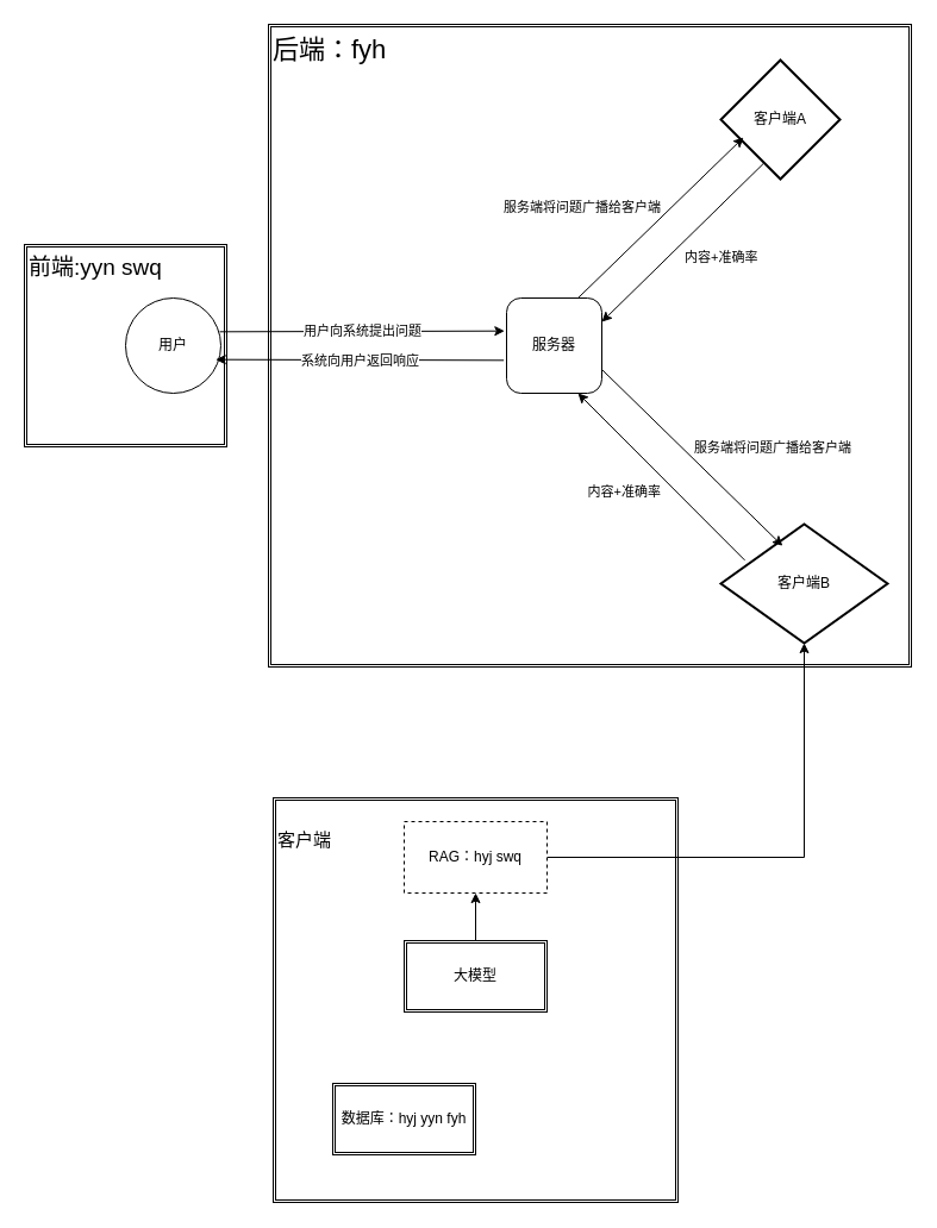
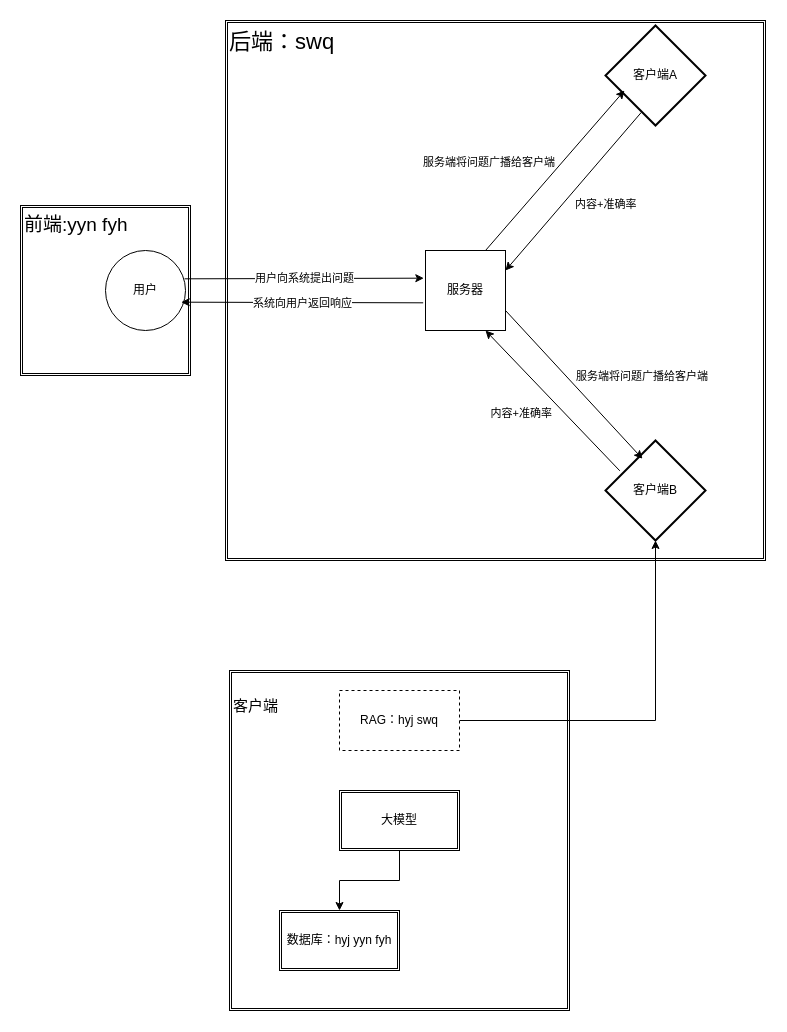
  <mxCell id="0" />
  <mxCell id="1" parent="0" />
  <mxCell id="2" value="&lt;br&gt;&lt;div&gt;客户端&lt;/div&gt;&lt;div&gt;&lt;br&gt;&lt;/div&gt;" style="shape=ext;double=1;whiteSpace=wrap;html=1;aspect=fixed;align=left;verticalAlign=top;fontSize=15;" vertex="1" parent="1"><mxGeometry x="229" y="670" width="340" height="340" as="geometry" /></mxCell>
- <mxCell id="3" value="后端：fyh" style="shape=ext;double=1;whiteSpace=wrap;html=1;aspect=fixed;align=left;verticalAlign=top;fontSize=22;" vertex="1" parent="1"><mxGeometry x="225" y="20" width="540" height="540" as="geometry" /></mxCell>
- <mxCell id="4" value="前端:yyn swq" style="shape=ext;double=1;whiteSpace=wrap;html=1;aspect=fixed;align=left;verticalAlign=top;fontSize=19;" vertex="1" parent="1"><mxGeometry x="20" y="205" width="170" height="170" as="geometry" /></mxCell>
+ <mxCell id="3" value="后端：swq" style="shape=ext;double=1;whiteSpace=wrap;html=1;aspect=fixed;align=left;verticalAlign=top;fontSize=22;" vertex="1" parent="1"><mxGeometry x="225" y="20" width="540" height="540" as="geometry" /></mxCell>
+ <mxCell id="4" value="前端:yyn fyh" style="shape=ext;double=1;whiteSpace=wrap;html=1;aspect=fixed;align=left;verticalAlign=top;fontSize=19;" vertex="1" parent="1"><mxGeometry x="20" y="205" width="170" height="170" as="geometry" /></mxCell>
  <mxCell id="5" value="用户" style="ellipse;whiteSpace=wrap;html=1;aspect=fixed;" vertex="1" parent="1"><mxGeometry x="105" y="250" width="80" height="80" as="geometry" /></mxCell>
  <mxCell id="6" value="用户向系统提出问题" style="endArrow=classic;html=1;rounded=0;exitX=0.988;exitY=0.354;exitDx=0;exitDy=0;exitPerimeter=0;entryX=-0.021;entryY=0.346;entryDx=0;entryDy=0;entryPerimeter=0;" edge="1" parent="1" source="5" target="9"><mxGeometry relative="1" as="geometry"><mxPoint x="345" y="410" as="sourcePoint" /><mxPoint x="428.68" y="281.68" as="targetPoint" /></mxGeometry></mxCell>
  <mxCell id="7" value="" style="endArrow=classic;html=1;rounded=0;exitX=-0.029;exitY=0.654;exitDx=0;exitDy=0;entryX=0.946;entryY=0.646;entryDx=0;entryDy=0;entryPerimeter=0;exitPerimeter=0;" edge="1" parent="1" source="9" target="5"><mxGeometry relative="1" as="geometry"><mxPoint x="427" y="306" as="sourcePoint" /><mxPoint x="145" y="420" as="targetPoint" /></mxGeometry></mxCell>
  <mxCell id="8" value="系统向用户返回响应" style="edgeLabel;resizable=0;html=1;;align=center;verticalAlign=middle;" connectable="0" vertex="1" parent="7"><mxGeometry relative="1" as="geometry" /></mxCell>
- <mxCell id="9" value="服务器" style="whiteSpace=wrap;html=1;aspect=fixed;rounded=1;" vertex="1" parent="1"><mxGeometry x="425" y="250" width="80" height="80" as="geometry" /></mxCell>
- <mxCell id="10" value="客户端A" style="strokeWidth=2;html=1;shape=mxgraph.flowchart.decision;whiteSpace=wrap;" vertex="1" parent="1"><mxGeometry x="605" y="50" width="100" height="100" as="geometry" /></mxCell>
+ <mxCell id="9" value="服务器" style="whiteSpace=wrap;html=1;aspect=fixed;" vertex="1" parent="1"><mxGeometry x="425" y="250" width="80" height="80" as="geometry" /></mxCell>
+ <mxCell id="10" value="客户端A" style="strokeWidth=2;html=1;shape=mxgraph.flowchart.decision;whiteSpace=wrap;" vertex="1" parent="1"><mxGeometry x="605" y="25" width="100" height="100" as="geometry" /></mxCell>
  <mxCell id="11" value="" style="endArrow=classic;html=1;rounded=0;entryX=1;entryY=0.25;entryDx=0;entryDy=0;exitX=0.357;exitY=0.87;exitDx=0;exitDy=0;exitPerimeter=0;" edge="1" parent="1" source="10" target="9"><mxGeometry relative="1" as="geometry"><mxPoint x="635" y="140" as="sourcePoint" /><mxPoint x="445" y="410" as="targetPoint" /></mxGeometry></mxCell>
  <mxCell id="12" value="内容+准确率" style="edgeLabel;resizable=0;html=1;;align=left;verticalAlign=top;labelPosition=right;verticalLabelPosition=bottom;" connectable="0" vertex="1" parent="11"><mxGeometry relative="1" as="geometry" /></mxCell>
- <mxCell id="13" value="客户端B" style="strokeWidth=2;html=1;shape=mxgraph.flowchart.decision;whiteSpace=wrap;" vertex="1" parent="1"><mxGeometry x="605" y="440" width="140" height="100" as="geometry" /></mxCell>
+ <mxCell id="13" value="客户端B" style="strokeWidth=2;html=1;shape=mxgraph.flowchart.decision;whiteSpace=wrap;" vertex="1" parent="1"><mxGeometry x="605" y="440" width="100" height="100" as="geometry" /></mxCell>
  <mxCell id="14" value="" style="endArrow=classic;html=1;rounded=0;exitX=1;exitY=0.75;exitDx=0;exitDy=0;entryX=0.37;entryY=0.183;entryDx=0;entryDy=0;entryPerimeter=0;" edge="1" parent="1" source="9" target="13"><mxGeometry relative="1" as="geometry"><mxPoint x="345" y="410" as="sourcePoint" /><mxPoint x="445" y="410" as="targetPoint" /></mxGeometry></mxCell>
  <mxCell id="15" value="服务端将问题广播给客户端" style="edgeLabel;resizable=0;html=1;;align=left;verticalAlign=bottom;labelPosition=right;verticalLabelPosition=top;" connectable="0" vertex="1" parent="14"><mxGeometry relative="1" as="geometry" /></mxCell>
  <mxCell id="16" value="" style="endArrow=classic;html=1;rounded=0;entryX=0.75;entryY=1;entryDx=0;entryDy=0;exitX=0.143;exitY=0.303;exitDx=0;exitDy=0;exitPerimeter=0;labelPosition=center;verticalLabelPosition=middle;align=center;verticalAlign=bottom;horizontal=1;fontFamily=Verdana;spacingTop=0;" edge="1" parent="1" source="13" target="9"><mxGeometry relative="1" as="geometry"><mxPoint x="345" y="410" as="sourcePoint" /><mxPoint x="495" y="460" as="targetPoint" /></mxGeometry></mxCell>
  <mxCell id="17" value="内容+准确率" style="edgeLabel;resizable=0;html=1;;align=right;verticalAlign=top;labelPosition=left;verticalLabelPosition=bottom;" connectable="0" vertex="1" parent="16"><mxGeometry relative="1" as="geometry" /></mxCell>
  <mxCell id="18" value="" style="endArrow=classic;html=1;rounded=0;exitX=0.75;exitY=0;exitDx=0;exitDy=0;entryX=0.19;entryY=0.65;entryDx=0;entryDy=0;entryPerimeter=0;" edge="1" parent="1" source="9" target="10"><mxGeometry relative="1" as="geometry"><mxPoint x="623.2" y="120" as="sourcePoint" /><mxPoint x="475" y="248.02" as="targetPoint" /></mxGeometry></mxCell>
  <mxCell id="19" value="服务端将问题广播给客户端" style="edgeLabel;resizable=0;html=1;;align=right;verticalAlign=bottom;labelPosition=left;verticalLabelPosition=top;" connectable="0" vertex="1" parent="18"><mxGeometry relative="1" as="geometry" /></mxCell>
  <mxCell id="20" value="" style="edgeStyle=orthogonalEdgeStyle;rounded=0;orthogonalLoop=1;jettySize=auto;html=1;" edge="1" parent="1" source="21" target="13"><mxGeometry relative="1" as="geometry" /></mxCell>
  <mxCell id="21" value="RAG：hyj swq" style="rounded=0;whiteSpace=wrap;html=1;dashed=1;" vertex="1" parent="1"><mxGeometry x="339" y="690" width="120" height="60" as="geometry" /></mxCell>
- <mxCell id="22" value="" style="edgeStyle=orthogonalEdgeStyle;rounded=0;orthogonalLoop=1;jettySize=auto;html=1;" edge="1" parent="1" source="23" target="21"><mxGeometry relative="1" as="geometry" /></mxCell>
+ <mxCell id="22" value="" style="edgeStyle=orthogonalEdgeStyle;rounded=0;orthogonalLoop=1;jettySize=auto;html=1;entryX=0.5;entryY=0;entryDx=0;entryDy=0;" edge="1" parent="1" source="23" target="24"><mxGeometry relative="1" as="geometry" /></mxCell>
  <mxCell id="23" value="大模型" style="shape=ext;double=1;rounded=0;whiteSpace=wrap;html=1;" vertex="1" parent="1"><mxGeometry x="339" y="790" width="120" height="60" as="geometry" /></mxCell>
  <mxCell id="24" value="数据库：hyj yyn fyh" style="shape=ext;double=1;rounded=0;whiteSpace=wrap;html=1;" vertex="1" parent="1"><mxGeometry x="279" y="910" width="120" height="60" as="geometry" /></mxCell>
